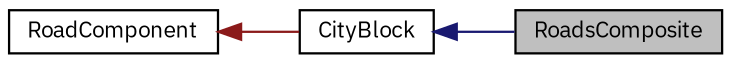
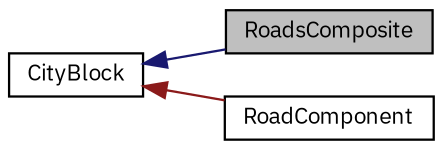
  digraph {
    fontname="IBM Plex Sans"
    rankdir=LR
    node [color=black fillcolor=white fontname="IBM Plex Sans" fontsize=10 shape=record style=filled]
    edge [dir=back fontname="IBM Plex Sans" fontsize=10 labelfontname=Helvetica labelfontsize=10 style=solid]
    n1 [fillcolor=grey75 fontcolor=black height=0.2 label=RoadsComposite width=0.4]
    n2 [height=0.2 label=RoadComponent width=0.4]
    n3 [height=0.2 label=CityBlock width=0.4]
    n3 -> n1 [color=midnightblue]
-   n2 -> n3 [color=firebrick4]
+   n3 -> n2 [color=firebrick4]
  }
